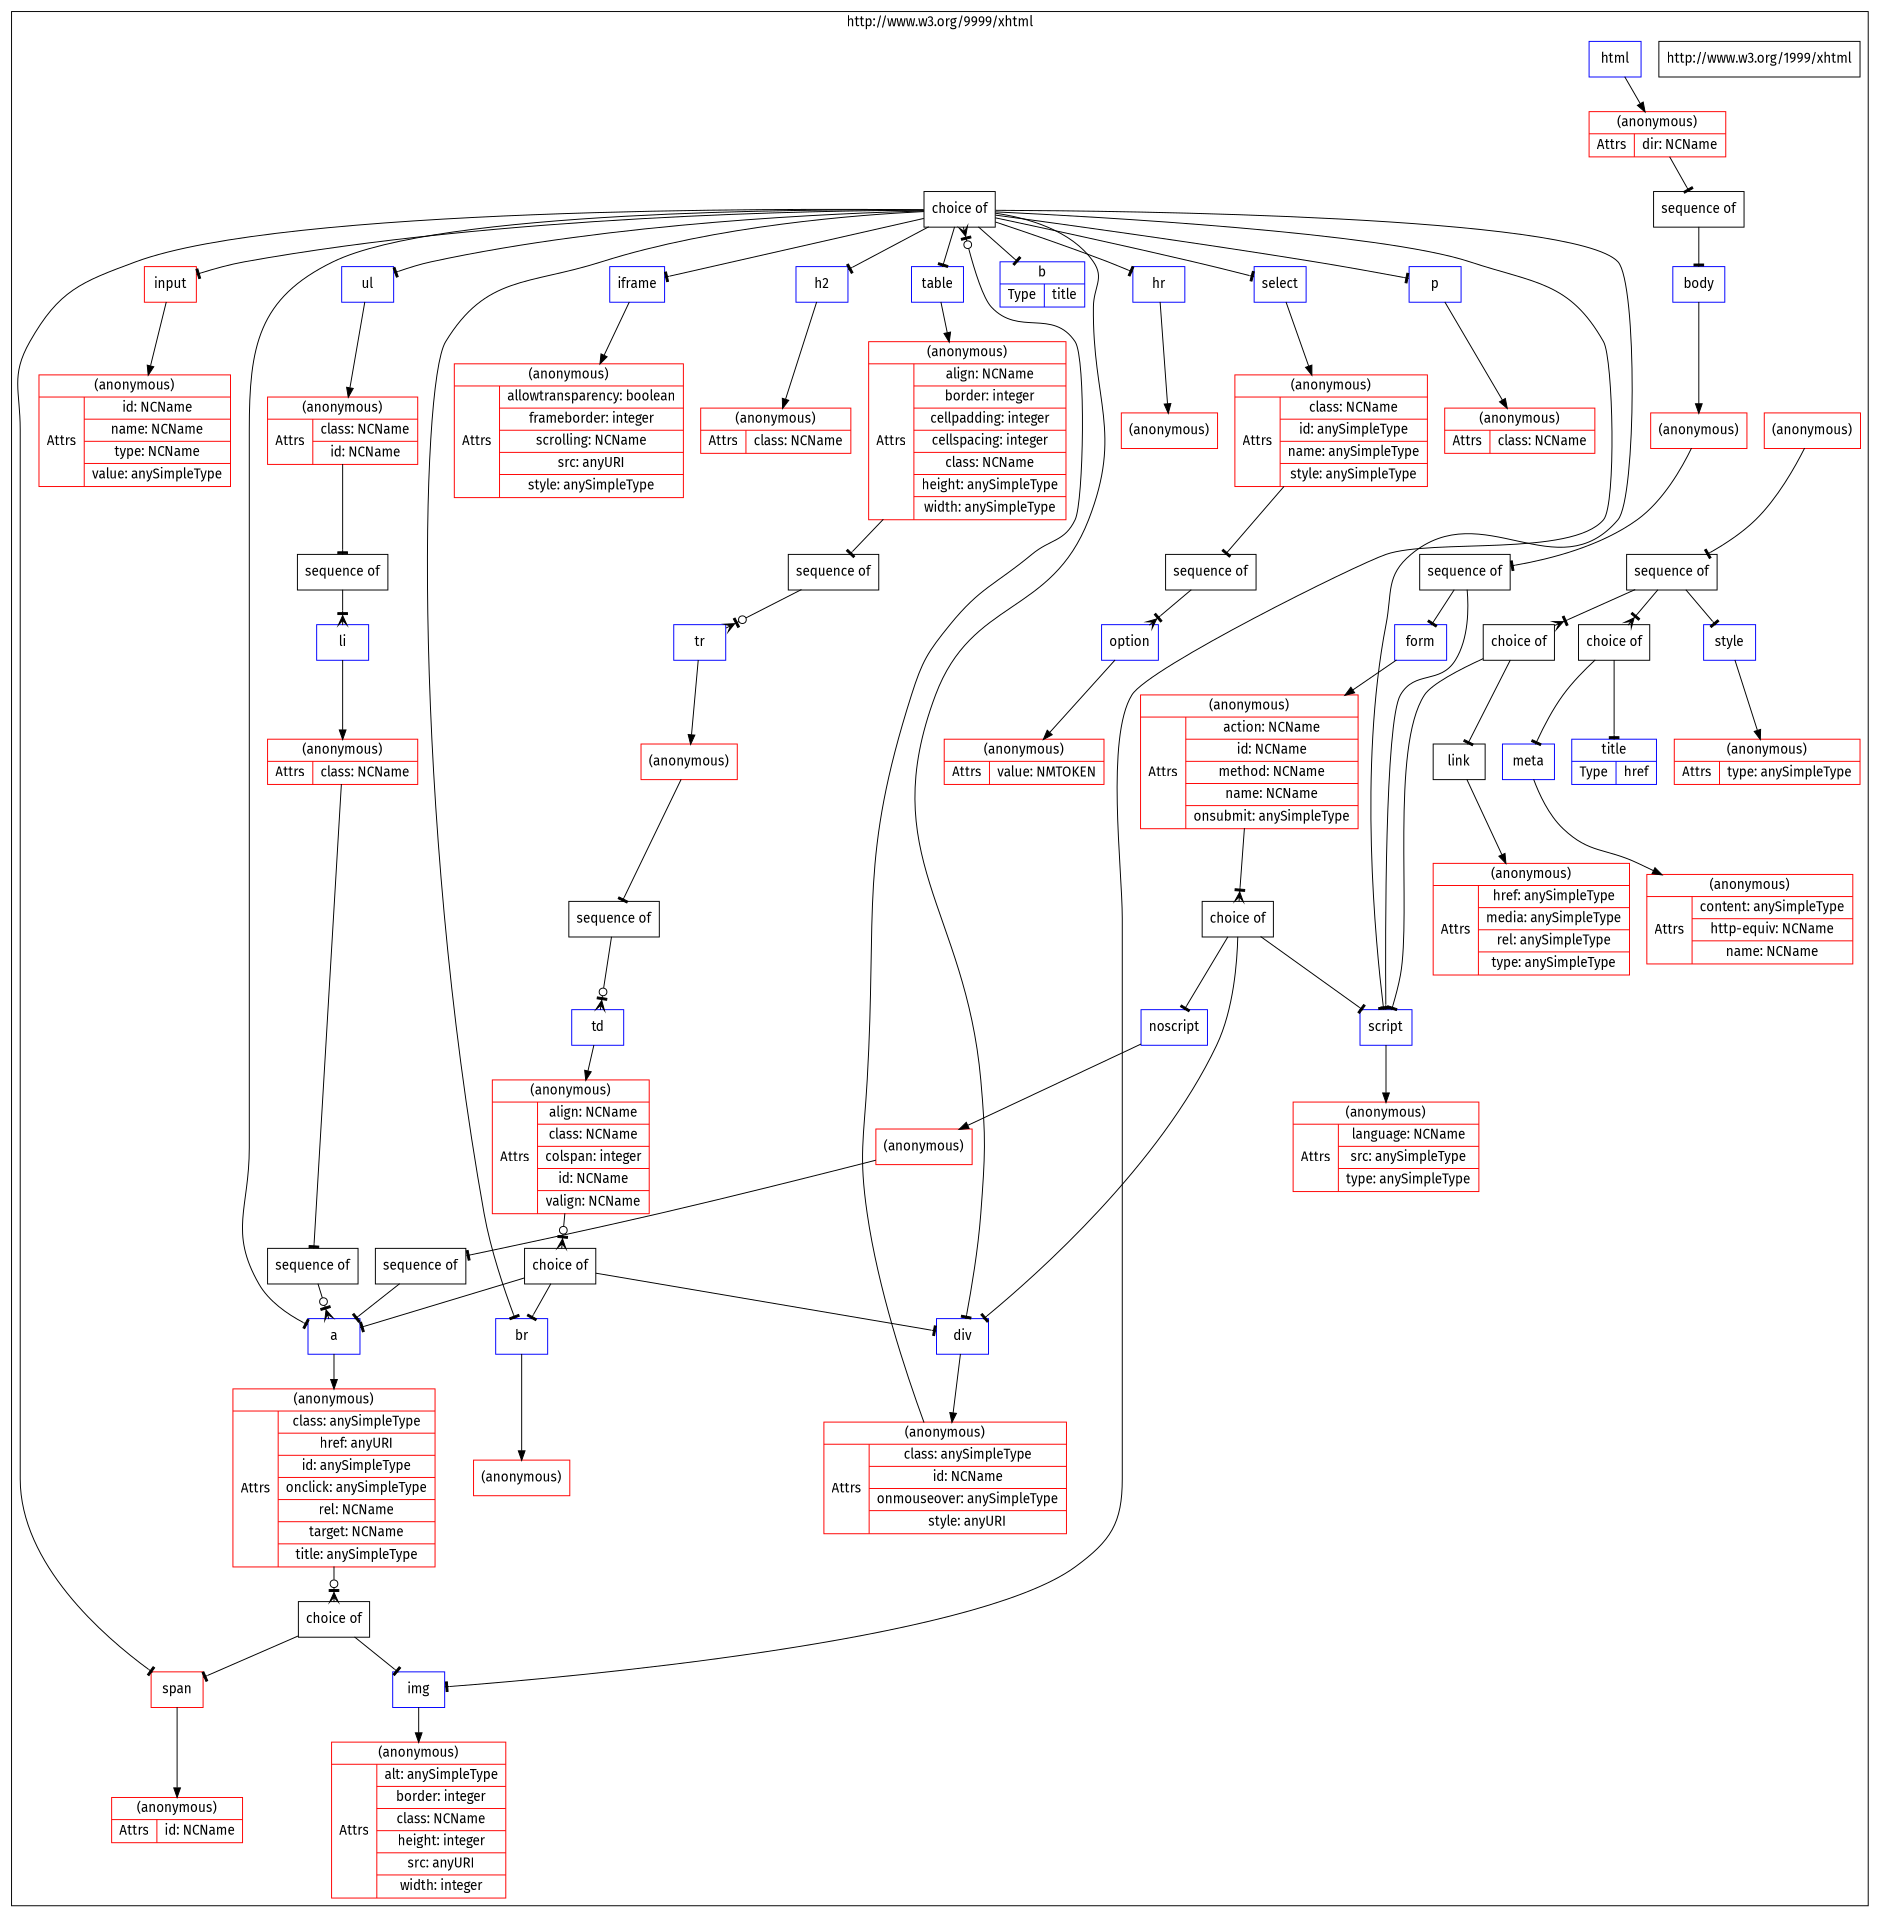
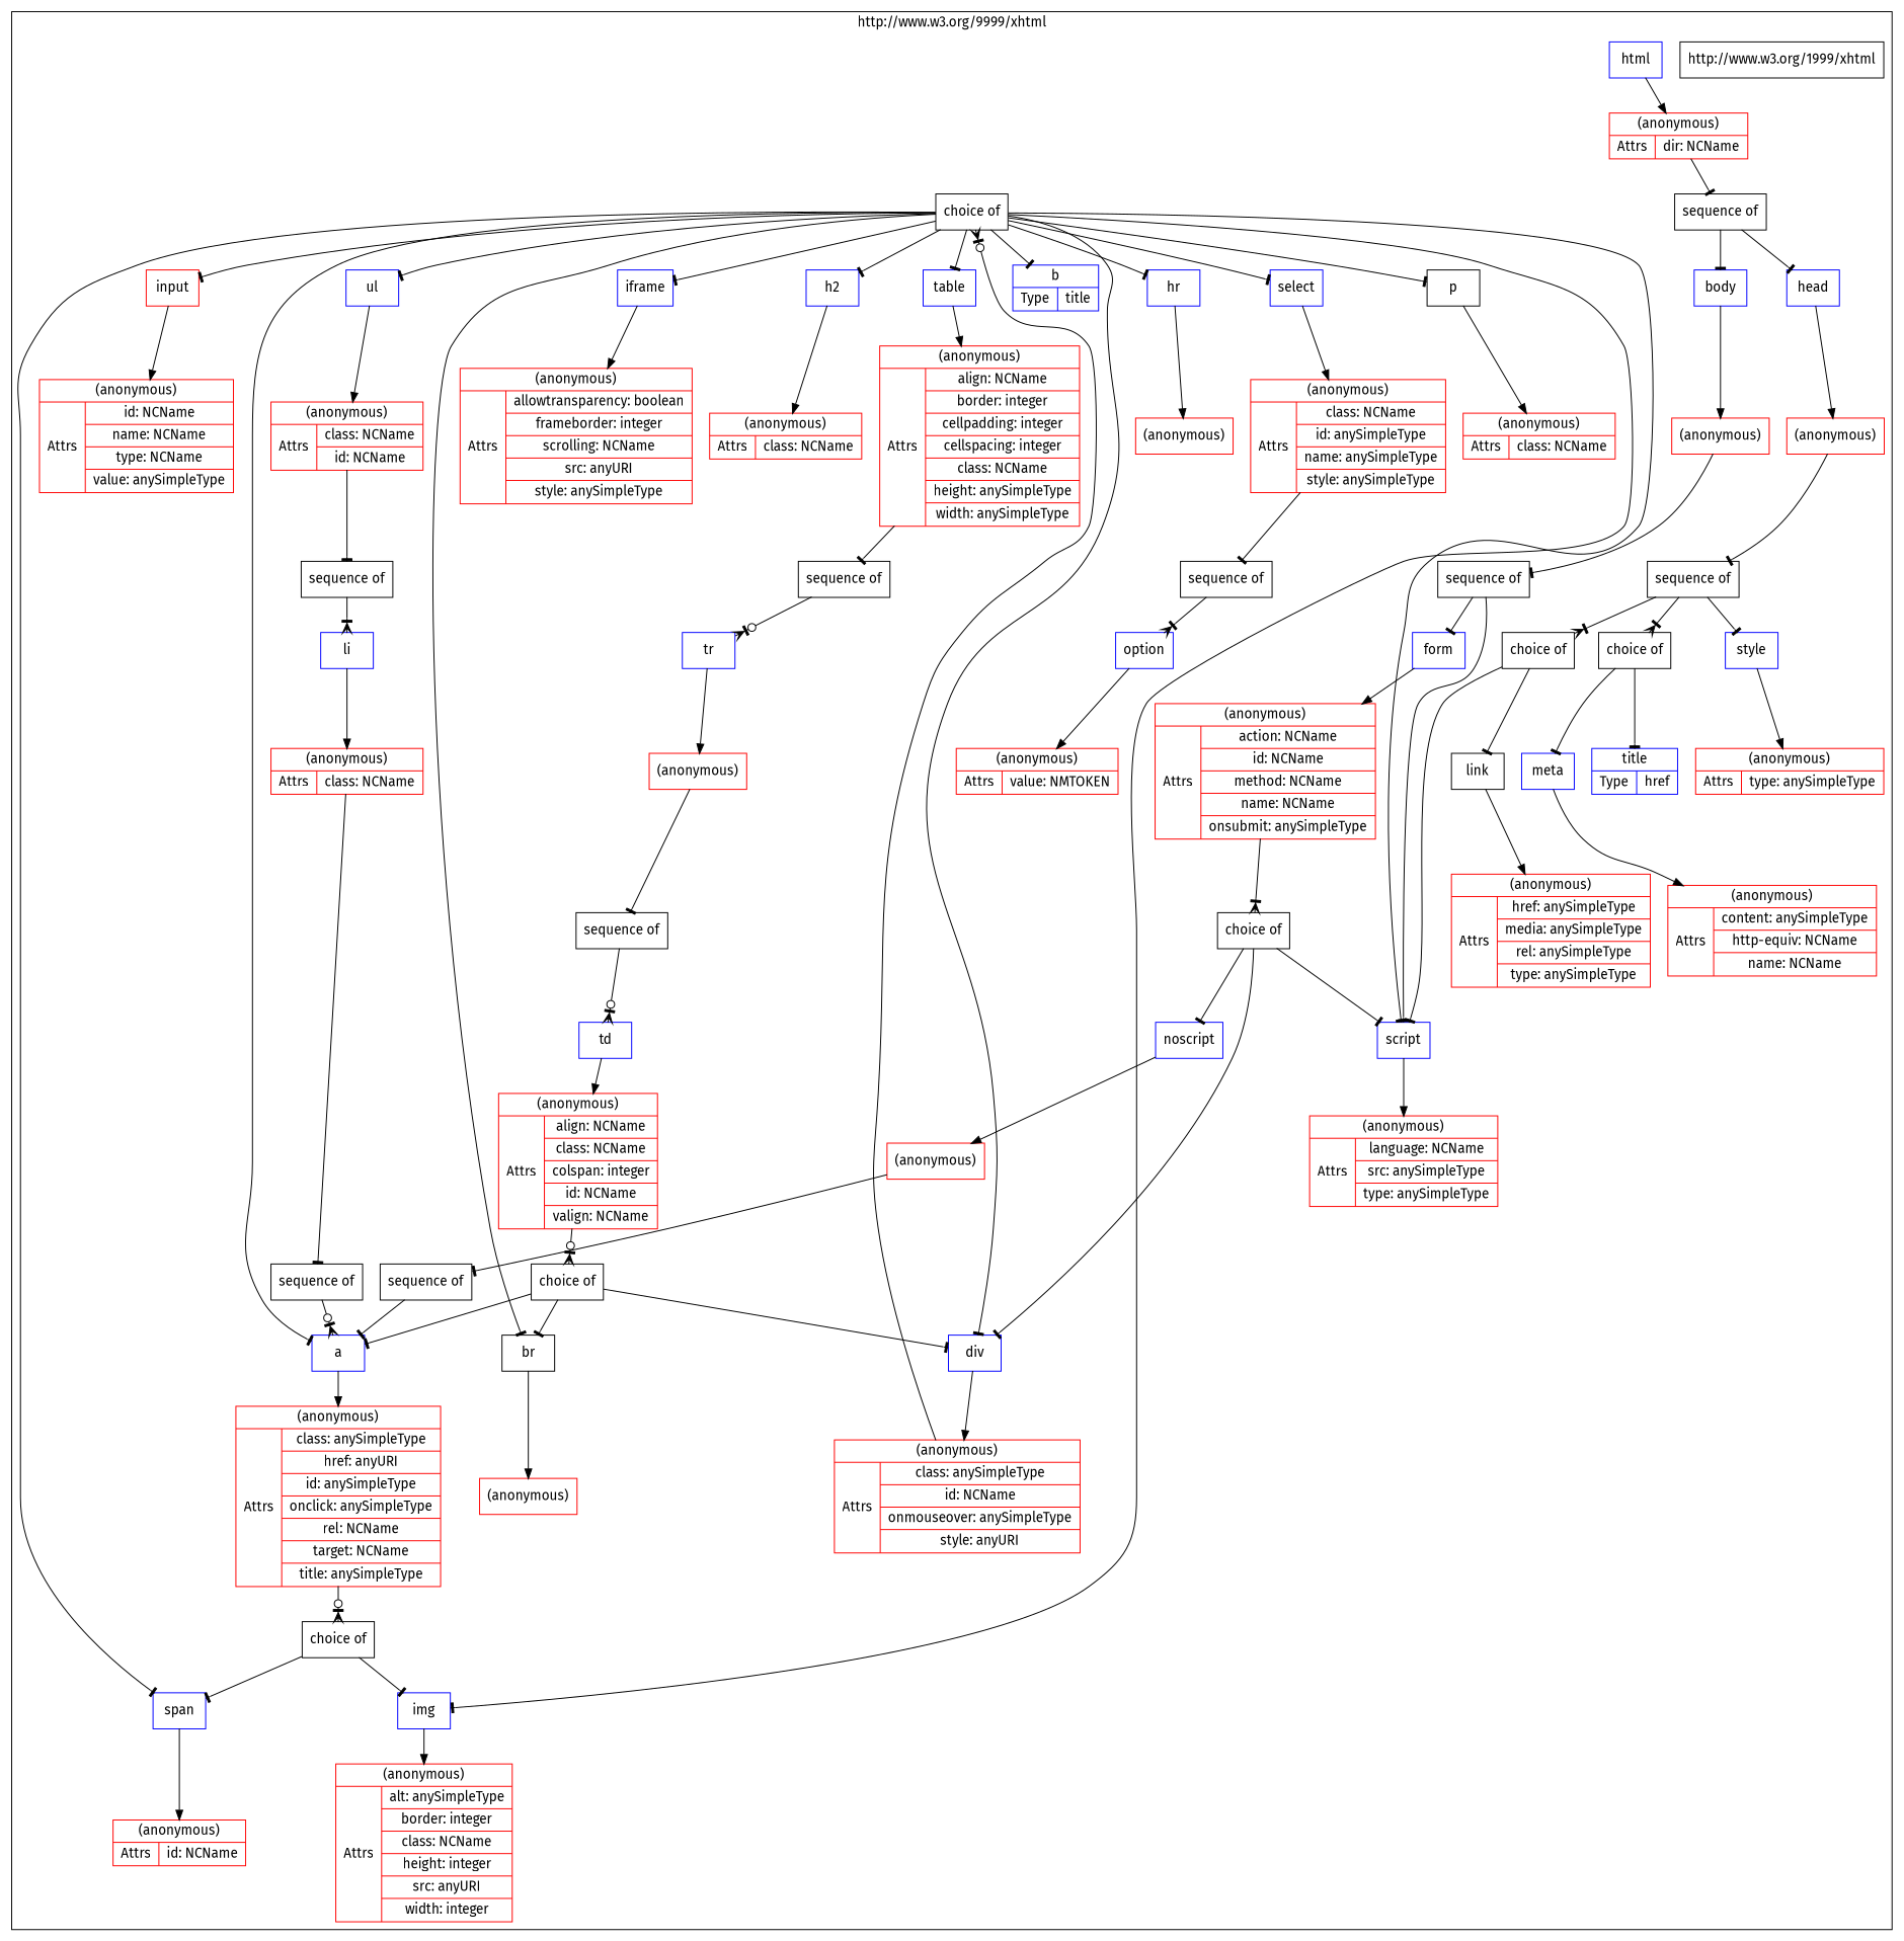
  digraph {
    fontname="Fira Sans"
    node [fontname="Fira Sans" shape=record color=red]
    edge [arrowhead=tee arrowtail=diamond fontname="Fira Sans"]
    n1 [label="{choice of}" color=""]
    n2 [label="{(anonymous)|{Attrs|{{<AttributeUseImpl31401995>align: NCName}|{<AttributeUseImpl29232906>class: NCName}|{<AttributeUseImpl13459339>colspan: integer}|{<AttributeUseImpl20698484>id: NCName}|{<AttributeUseImpl20634710>valign: NCName}}}}"]
    n3 [label="{(anonymous)|{Attrs|{{<AttributeUseImpl14688457>content: anySimpleType}|{<AttributeUseImpl8949356>http-equiv: NCName}|{<AttributeUseImpl20863188>name: NCName}}}}"]
    n4 [label="{sequence of}" color=""]
    n5 [label="{(anonymous)|{Attrs|{{<AttributeUseImpl31658378>alt: anySimpleType}|{<AttributeUseImpl9734221>border: integer}|{<AttributeUseImpl25197736>class: NCName}|{<AttributeUseImpl7866553>height: integer}|{<AttributeUseImpl8706595>src: anyURI}|{<AttributeUseImpl867695>width: integer}}}}"]
    n6 [label="{sequence of}" color=""]
    n7 [label="{(anonymous)|{Attrs|{{<AttributeUseImpl3201069>value: NMTOKEN}}}}"]
    n8 [color=blue label="{hr}"]
-   n9 [color=blue label="{p}"]
+   n9 [color=black label="{p}"]
    n10 [label="{(anonymous)|{Attrs|{{<AttributeUseImpl14445175>class: anySimpleType}|{<AttributeUseImpl13756574>href: anyURI}|{<AttributeUseImpl16713087>id: anySimpleType}|{<AttributeUseImpl12710158>onclick: anySimpleType}|{<AttributeUseImpl12115695>rel: NCName}|{<AttributeUseImpl20196260>target: NCName}|{<AttributeUseImpl1913643>title: anySimpleType}}}}"]
    n11 [color=blue label="{select}"]
    n12 [label="{sequence of}" color=""]
    n13 [label="{(anonymous)|{Attrs|{{<AttributeUseImpl15668093>class: NCName}}}}"]
    n14 [label="{(anonymous)|{Attrs|{{<AttributeUseImpl14863189>class: NCName}|{<AttributeUseImpl26435810>id: anySimpleType}|{<AttributeUseImpl12432643>name: anySimpleType}|{<AttributeUseImpl11985823>style: anySimpleType}}}}"]
    n15 [color=blue label="{form}"]
    n16 [color=blue label="{a}"]
    n17 [label="{http://www.w3.org/1999/xhtml}" color=""]
    n18 [label="{sequence of}" color=""]
    n19 [label="{input}"]
    n20 [label="{(anonymous)|{Attrs|{{<AttributeUseImpl11508030>dir: NCName}}}}"]
    n21 [label="{(anonymous)|{Attrs|{{<AttributeUseImpl8106640>class: anySimpleType}|{<AttributeUseImpl17320380>id: NCName}|{<AttributeUseImpl18929195>onmouseover: anySimpleType}|{<AttributeUseImpl13419912>style: anyURI}}}}"]
    n22 [label="{(anonymous)|{Attrs|{{<AttributeUseImpl20358204>action: NCName}|{<AttributeUseImpl5807702>id: NCName}|{<AttributeUseImpl213274>method: NCName}|{<AttributeUseImpl27742346>name: NCName}|{<AttributeUseImpl26790717>onsubmit: anySimpleType}}}}"]
    n23 [label="{(anonymous)}"]
    n24 [color=blue label="{html}"]
    n25 [label="{sequence of}" color=""]
    n26 [color=blue label="{script}"]
-   n27 [label="{span}"]
+   n27 [color=blue label="{span}"]
    n28 [color=blue label="{table}"]
    n29 [label="{sequence of}" color=""]
    n30 [label="{(anonymous)|{Attrs|{{<AttributeUseImpl21202114>type: anySimpleType}}}}"]
    n31 [color=blue label="{tr}"]
    n32 [color=blue label="{body}"]
    n33 [color=blue label="{iframe}"]
    n34 [label="{(anonymous)}"]
    n35 [color=blue label="{li}"]
    n36 [label="{sequence of}" color=""]
    n37 [color=blue label="{h2}"]
    n38 [label="{(anonymous)|{Attrs|{{<AttributeUseImpl14306161>class: NCName}}}}"]
    n39 [label="{(anonymous)}"]
+   n40 [color=blue label="{head}"]
    n41 [label="{choice of}" color=""]
    n42 [label="{choice of}" color=""]
    n43 [label="{(anonymous)}"]
    n44 [label="{(anonymous)|{Attrs|{{<AttributeUseImpl1623405>id: NCName}}}}"]
    n45 [label="{(anonymous)|{Attrs|{{<AttributeUseImpl17103608>href: anySimpleType}|{<AttributeUseImpl33081055>media: anySimpleType}|{<AttributeUseImpl29912037>rel: anySimpleType}|{<AttributeUseImpl19116636>type: anySimpleType}}}}"]
    n46 [color=blue label="{div}"]
    n47 [color=blue label="{ul}"]
    n48 [label="{choice of}" color=""]
    n49 [color=blue label="{option}"]
    n50 [label="{(anonymous)|{Attrs|{{<AttributeUseImpl5629279>allowtransparency: boolean}|{<AttributeUseImpl21350489>frameborder: integer}|{<AttributeUseImpl6588476>scrolling: NCName}|{<AttributeUseImpl2891371>src: anyURI}|{<AttributeUseImpl8461448>style: anySimpleType}}}}"]
    n51 [label="{(anonymous)}"]
    n52 [label="{(anonymous)|{Attrs|{{<AttributeUseImpl13078969>language: NCName}|{<AttributeUseImpl3154093>src: anySimpleType}|{<AttributeUseImpl28399250>type: anySimpleType}}}}"]
    n53 [label="{(anonymous)|{Attrs|{{<AttributeUseImpl16053322>class: NCName}|{<AttributeUseImpl30562042>id: NCName}}}}"]
    n54 [label="{(anonymous)|{Attrs|{{<AttributeUseImpl16001744>class: NCName}}}}"]
    n55 [label="{(anonymous)}"]
    n56 [color=blue label="{td}"]
-   n57 [color=blue label="{br}"]
+   n57 [color=black label="{br}"]
    n58 [color=blue label="{b|{Type|title}}"]
    n59 [color=blue label="{style}"]
    n60 [color=blue label="{meta}"]
    n61 [label="{sequence of}" color=""]
    n62 [color=blue label="{noscript}"]
    n63 [color=blue label="{img}"]
    n64 [color=black label="{link}"]
    n65 [label="{choice of}" color=""]
    n66 [label="{sequence of}" color=""]
    n67 [label="{(anonymous)|{Attrs|{{<AttributeUseImpl27653945>align: NCName}|{<AttributeUseImpl17431955>border: integer}|{<AttributeUseImpl15138573>cellpadding: integer}|{<AttributeUseImpl24306761>cellspacing: integer}|{<AttributeUseImpl32079775>class: NCName}|{<AttributeUseImpl12170552>height: anySimpleType}|{<AttributeUseImpl2654289>width: anySimpleType}}}}"]
    n68 [label="{(anonymous)|{Attrs|{{<AttributeUseImpl10044878>id: NCName}|{<AttributeUseImpl11918020>name: NCName}|{<AttributeUseImpl19764978>type: NCName}|{<AttributeUseImpl1114115>value: anySimpleType}}}}"]
    n69 [color=blue label="{title|{Type|href}}"]
    n70 [label="{choice of}" color=""]
    subgraph cluster_1 {
      label="http://www.w3.org/9999/xhtml"
      n1
      n2
      n3
      n4
      n5
      n6
      n7
      n8
      n9
      n10
      n11
      n12
      n13
      n14
      n15
      n16
      n17
      n18
      n19
      n20
      n21
      n22
      n23
      n24
      n25
      n26
      n27
      n28
      n29
      n30
      n31
      n32
      n33
      n34
      n35
      n36
      n37
      n38
      n39
+     n40
      n41
      n42
      n43
      n44
      n45
      n46
      n47
      n48
      n49
      n50
      n51
      n52
      n53
      n54
      n55
      n56
      n57
      n58
      n59
      n60
      n61
      n62
      n63
      n64
      n65
      n66
      n67
      n68
      n69
      n70
    }
    n1 -> n27
    n1 -> n63
    n2 -> n42 [arrowhead=crowteeodot]
    n4 -> n16 [arrowhead=crowteeodot]
    n6 -> n31 [arrowhead=crowteeodot]
    n8 -> n51 [arrowhead=normal arrowtail=""]
    n9 -> n13 [arrowhead=normal arrowtail=""]
    n10 -> n1 [arrowhead=crowteeodot]
    n11 -> n14 [arrowhead=normal arrowtail=""]
    n12 -> n49 [arrowhead=crowtee]
    n14 -> n12
    n15 -> n22 [arrowhead=normal arrowtail=""]
    n16 -> n10 [arrowhead=normal arrowtail=""]
    n18 -> n32
+   n18 -> n40
    n19 -> n68 [arrowhead=normal arrowtail=""]
    n20 -> n18
    n21 -> n41 [arrowhead=crowteeodot]
    n22 -> n70 [arrowhead=crowtee]
    n23 -> n61
    n24 -> n20 [arrowhead=normal arrowtail=""]
    n25 -> n56 [arrowhead=crowteeodot]
    n26 -> n52 [arrowhead=normal arrowtail=""]
    n27 -> n44 [arrowhead=normal arrowtail=""]
    n28 -> n67 [arrowhead=normal arrowtail=""]
    n29 -> n16
    n31 -> n39 [arrowhead=normal arrowtail=""]
    n32 -> n43 [arrowhead=normal arrowtail=""]
    n33 -> n50 [arrowhead=normal arrowtail=""]
    n35 -> n54 [arrowhead=normal arrowtail=""]
    n36 -> n15
    n36 -> n26
    n37 -> n38 [arrowhead=normal arrowtail=""]
    n39 -> n25
+   n40 -> n23 [arrowhead=normal arrowtail=""]
    n41 -> n8
    n41 -> n9
    n41 -> n11
    n41 -> n16
    n41 -> n19
    n41 -> n26
    n41 -> n27
    n41 -> n28
    n41 -> n33
    n41 -> n37
    n41 -> n46
    n41 -> n47
    n41 -> n57
    n41 -> n58
    n41 -> n63
    n42 -> n16
    n42 -> n46
    n42 -> n57
    n43 -> n36
    n46 -> n21 [arrowhead=normal arrowtail=""]
    n47 -> n53 [arrowhead=normal arrowtail=""]
    n48 -> n60
    n48 -> n69
    n49 -> n7 [arrowhead=normal arrowtail=""]
    n53 -> n66
    n54 -> n4
    n55 -> n29
    n56 -> n2 [arrowhead=normal arrowtail=""]
    n57 -> n34 [arrowhead=normal arrowtail=""]
    n59 -> n30 [arrowhead=normal arrowtail=""]
    n60 -> n3 [arrowhead=normal arrowtail=""]
    n61 -> n48 [arrowhead=crowtee]
    n61 -> n59
    n61 -> n65 [arrowhead=crowtee]
    n62 -> n55 [arrowhead=normal arrowtail=""]
    n63 -> n5 [arrowhead=normal arrowtail=""]
    n64 -> n45 [arrowhead=normal arrowtail=""]
    n65 -> n26
    n65 -> n64
    n66 -> n35 [arrowhead=crowtee]
    n67 -> n6
    n70 -> n26
    n70 -> n46
    n70 -> n62
  }
